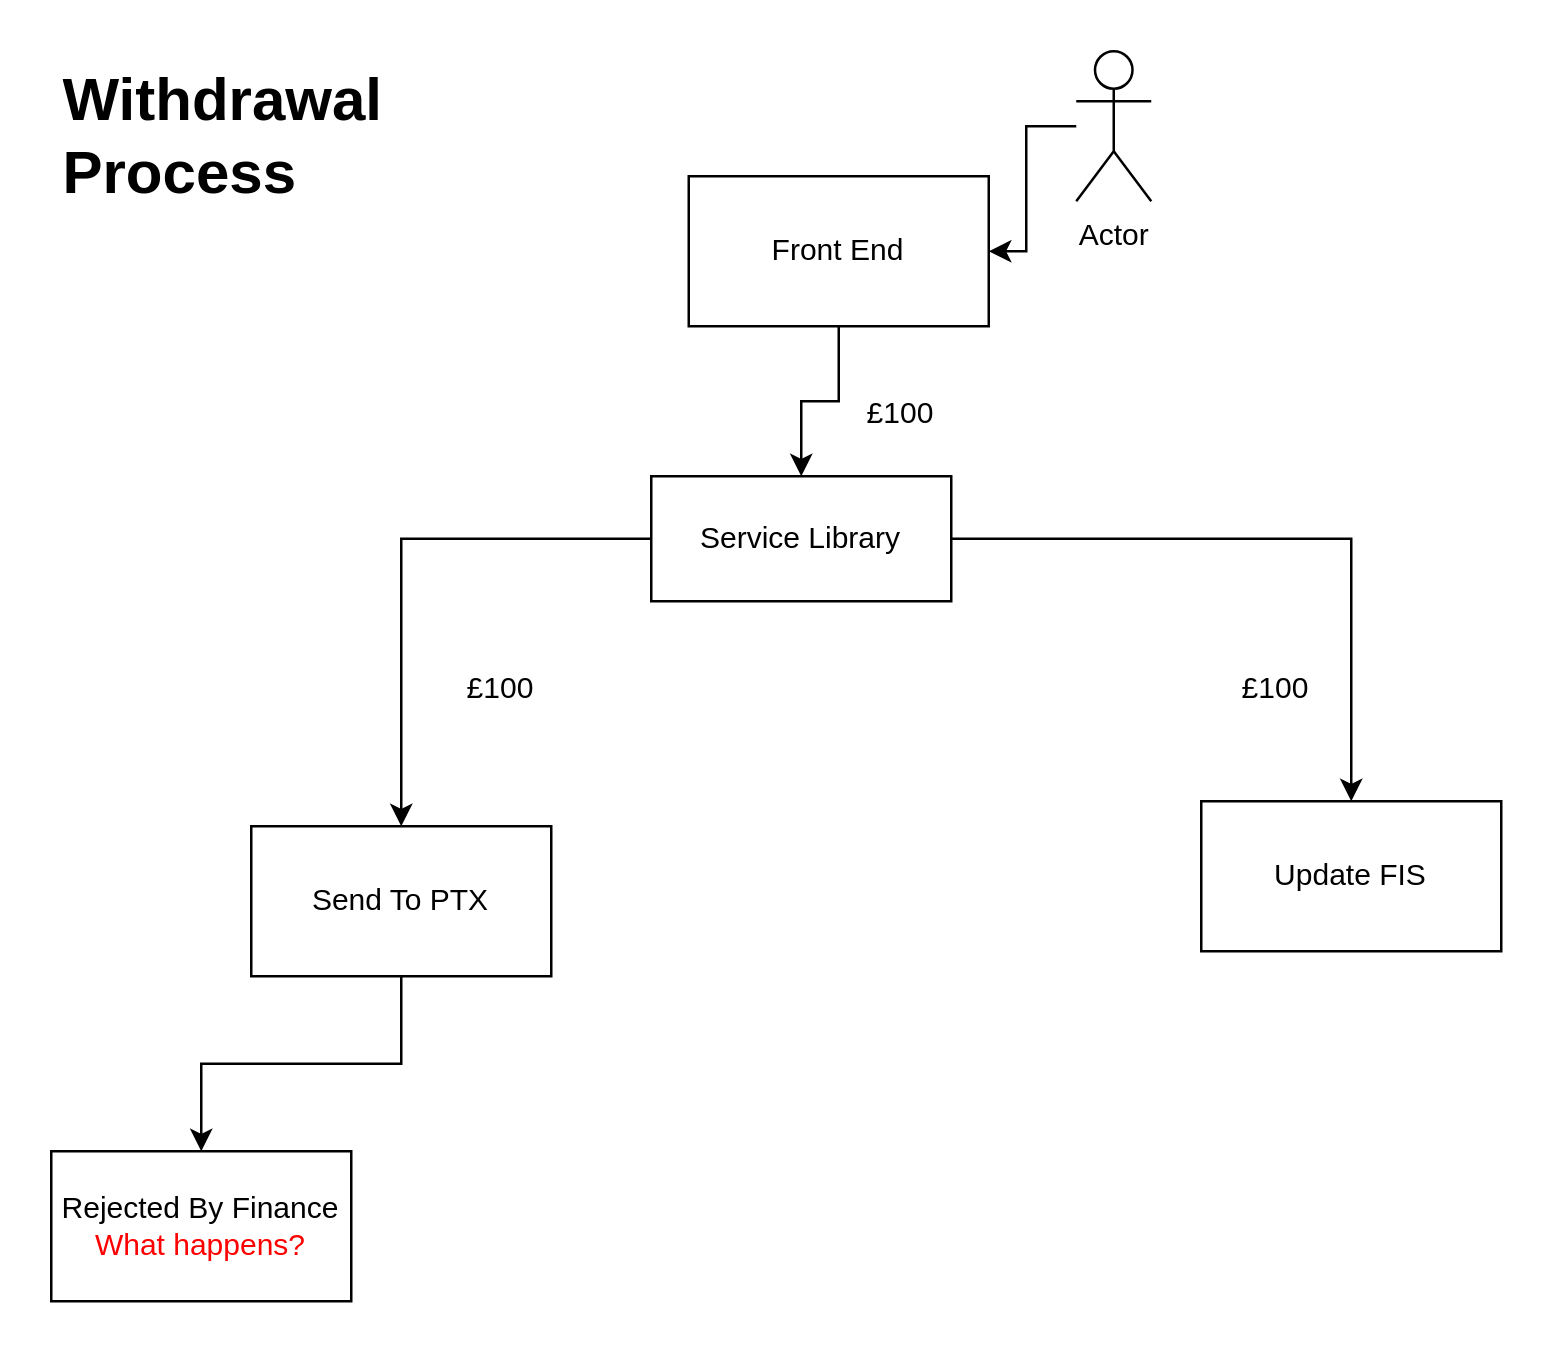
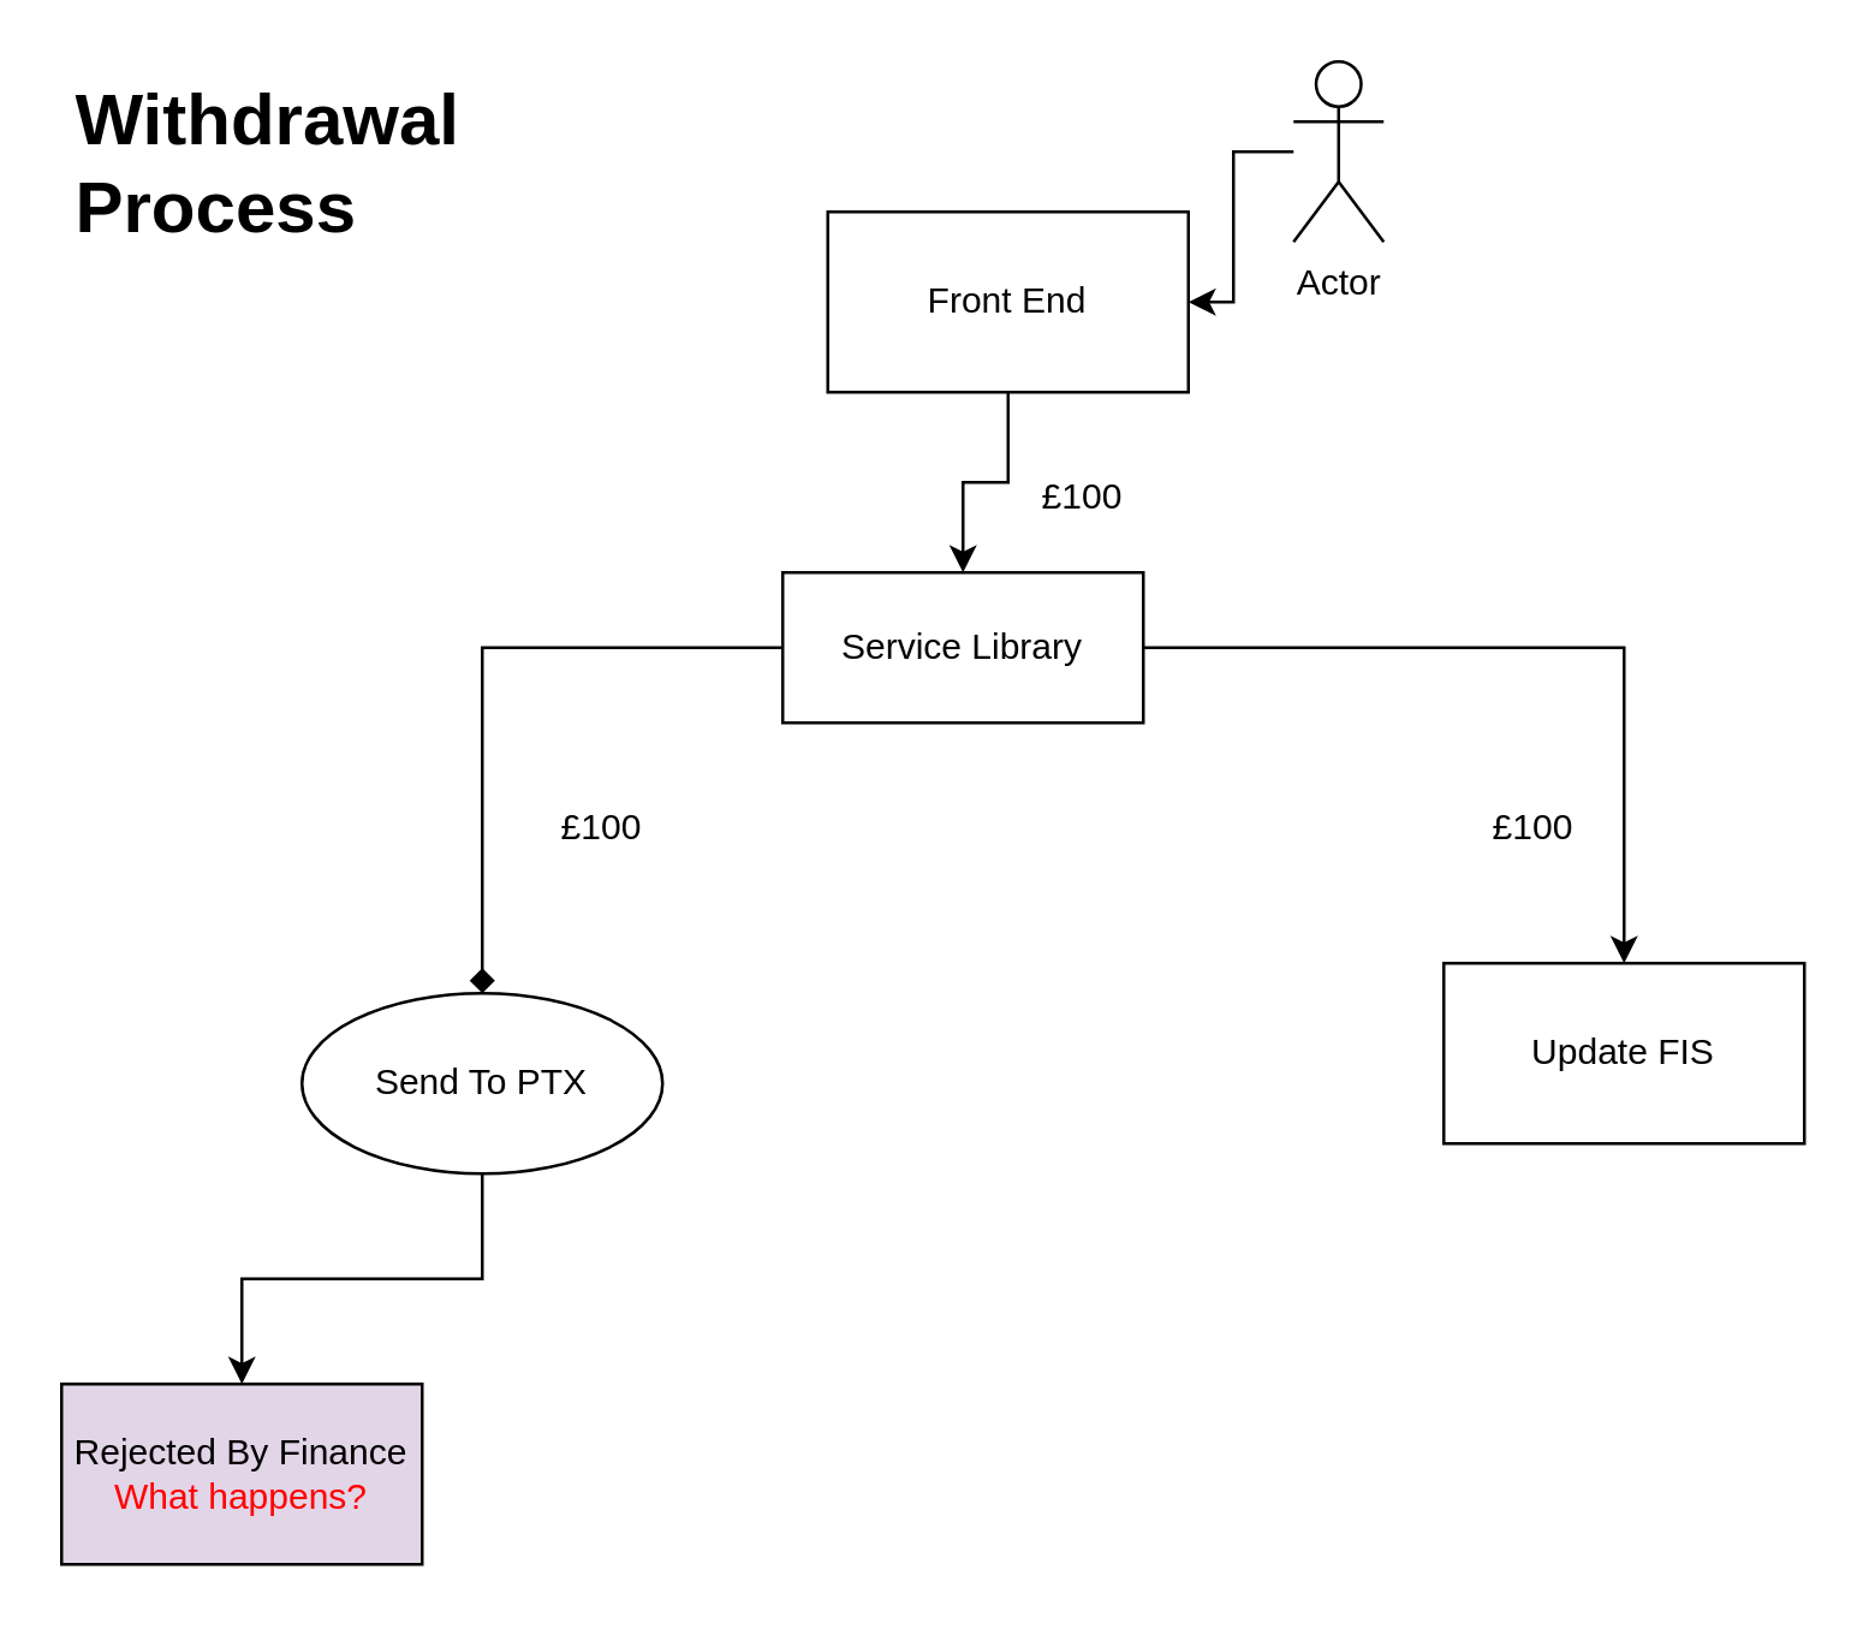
  <mxCell id="0" />
  <mxCell id="1" parent="0" />
  <mxCell id="2" value="" style="edgeStyle=orthogonalEdgeStyle;rounded=0;orthogonalLoop=1;jettySize=auto;html=1;" edge="1" parent="1" source="3" target="6"><mxGeometry relative="1" as="geometry" /></mxCell>
  <mxCell id="3" value="Front End" style="rounded=0;whiteSpace=wrap;html=1;" vertex="1" parent="1"><mxGeometry x="275" y="70" width="120" height="60" as="geometry" /></mxCell>
- <mxCell id="4" value="" style="edgeStyle=orthogonalEdgeStyle;rounded=0;orthogonalLoop=1;jettySize=auto;html=1;" edge="1" parent="1" source="6" target="10"><mxGeometry relative="1" as="geometry" /></mxCell>
+ <mxCell id="4" value="" style="edgeStyle=orthogonalEdgeStyle;rounded=0;orthogonalLoop=1;jettySize=auto;html=1;endArrow=diamond;" edge="1" parent="1" source="6" target="10"><mxGeometry relative="1" as="geometry" /></mxCell>
  <mxCell id="5" value="" style="edgeStyle=orthogonalEdgeStyle;rounded=0;orthogonalLoop=1;jettySize=auto;html=1;" edge="1" parent="1" source="6" target="11"><mxGeometry relative="1" as="geometry" /></mxCell>
  <mxCell id="6" value="Service Library" style="rounded=0;whiteSpace=wrap;html=1;" vertex="1" parent="1"><mxGeometry x="260" y="190" width="120" height="50" as="geometry" /></mxCell>
  <mxCell id="7" value="" style="edgeStyle=orthogonalEdgeStyle;rounded=0;orthogonalLoop=1;jettySize=auto;html=1;" edge="1" parent="1" source="8" target="3"><mxGeometry relative="1" as="geometry" /></mxCell>
  <mxCell id="8" value="Actor" style="shape=umlActor;verticalLabelPosition=bottom;verticalAlign=top;html=1;outlineConnect=0;" vertex="1" parent="1"><mxGeometry x="430" y="20" width="30" height="60" as="geometry" /></mxCell>
  <mxCell id="9" value="" style="edgeStyle=orthogonalEdgeStyle;rounded=0;orthogonalLoop=1;jettySize=auto;html=1;" edge="1" parent="1" source="10" target="12"><mxGeometry relative="1" as="geometry" /></mxCell>
- <mxCell id="10" value="Send To PTX" style="whiteSpace=wrap;html=1;rounded=0;" vertex="1" parent="1"><mxGeometry x="100" y="330" width="120" height="60" as="geometry" /></mxCell>
+ <mxCell id="10" value="Send To PTX" style="ellipse;whiteSpace=wrap;html=1;" vertex="1" parent="1"><mxGeometry x="100" y="330" width="120" height="60" as="geometry" /></mxCell>
  <mxCell id="11" value="Update FIS" style="whiteSpace=wrap;html=1;rounded=0;" vertex="1" parent="1"><mxGeometry x="480" y="320" width="120" height="60" as="geometry" /></mxCell>
- <mxCell id="12" value="Rejected By Finance&lt;br&gt;&lt;font color=&quot;#ff0000&quot;&gt;What happens?&lt;/font&gt;" style="whiteSpace=wrap;html=1;rounded=0;" vertex="1" parent="1"><mxGeometry x="20" y="460" width="120" height="60" as="geometry" /></mxCell>
+ <mxCell id="12" value="Rejected By Finance&lt;br&gt;&lt;font color=&quot;#ff0000&quot;&gt;What happens?&lt;/font&gt;" style="whiteSpace=wrap;html=1;rounded=0;fillColor=#e1d5e7;" vertex="1" parent="1"><mxGeometry x="20" y="460" width="120" height="60" as="geometry" /></mxCell>
  <mxCell id="13" value="£100" style="text;html=1;strokeColor=none;fillColor=none;align=center;verticalAlign=middle;whiteSpace=wrap;rounded=0;" vertex="1" parent="1"><mxGeometry x="330" y="150" width="60" height="30" as="geometry" /></mxCell>
  <mxCell id="14" value="£100" style="text;html=1;strokeColor=none;fillColor=none;align=center;verticalAlign=middle;whiteSpace=wrap;rounded=0;" vertex="1" parent="1"><mxGeometry x="170" y="260" width="60" height="30" as="geometry" /></mxCell>
  <mxCell id="15" value="£100" style="text;html=1;strokeColor=none;fillColor=none;align=center;verticalAlign=middle;whiteSpace=wrap;rounded=0;" vertex="1" parent="1"><mxGeometry x="480" y="260" width="60" height="30" as="geometry" /></mxCell>
  <mxCell id="16" value="&lt;h1&gt;Withdrawal Process&lt;/h1&gt;" style="text;html=1;strokeColor=none;fillColor=none;spacing=5;spacingTop=-20;whiteSpace=wrap;overflow=hidden;rounded=0;" vertex="1" parent="1"><mxGeometry x="20" y="20" width="190" height="60" as="geometry" /></mxCell>
